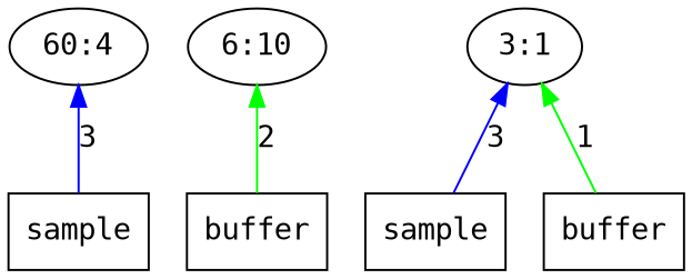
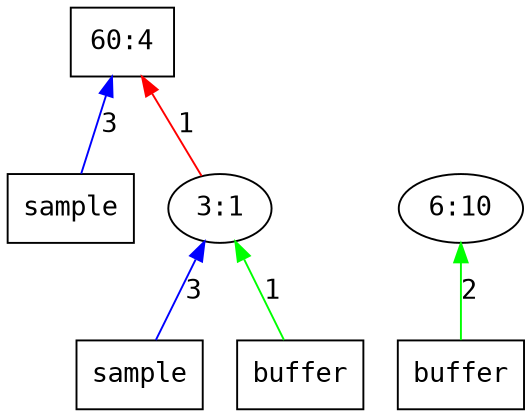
  digraph {
    fontname="DejaVu Sans Mono"
    rankdir=BT
    node [fontname="DejaVu Sans Mono" shape=box]
    edge [color=blue fontname="DejaVu Sans Mono"]
-   n1 [label="60:4" shape=""]
+   n1 [label="60:4"]
    n2 [label=sample]
    n3 [label="6:10" shape=""]
    n4 [label=buffer]
    n5 [label="3:1" shape=""]
    n6 [label=sample]
    n7 [label=buffer]
    n2 -> n1 [label=3]
    n4 -> n3 [color=green label=2]
+   n5 -> n1 [color=red label=1]
    n6 -> n5 [label=3]
    n7 -> n5 [color=green label=1]
  }
